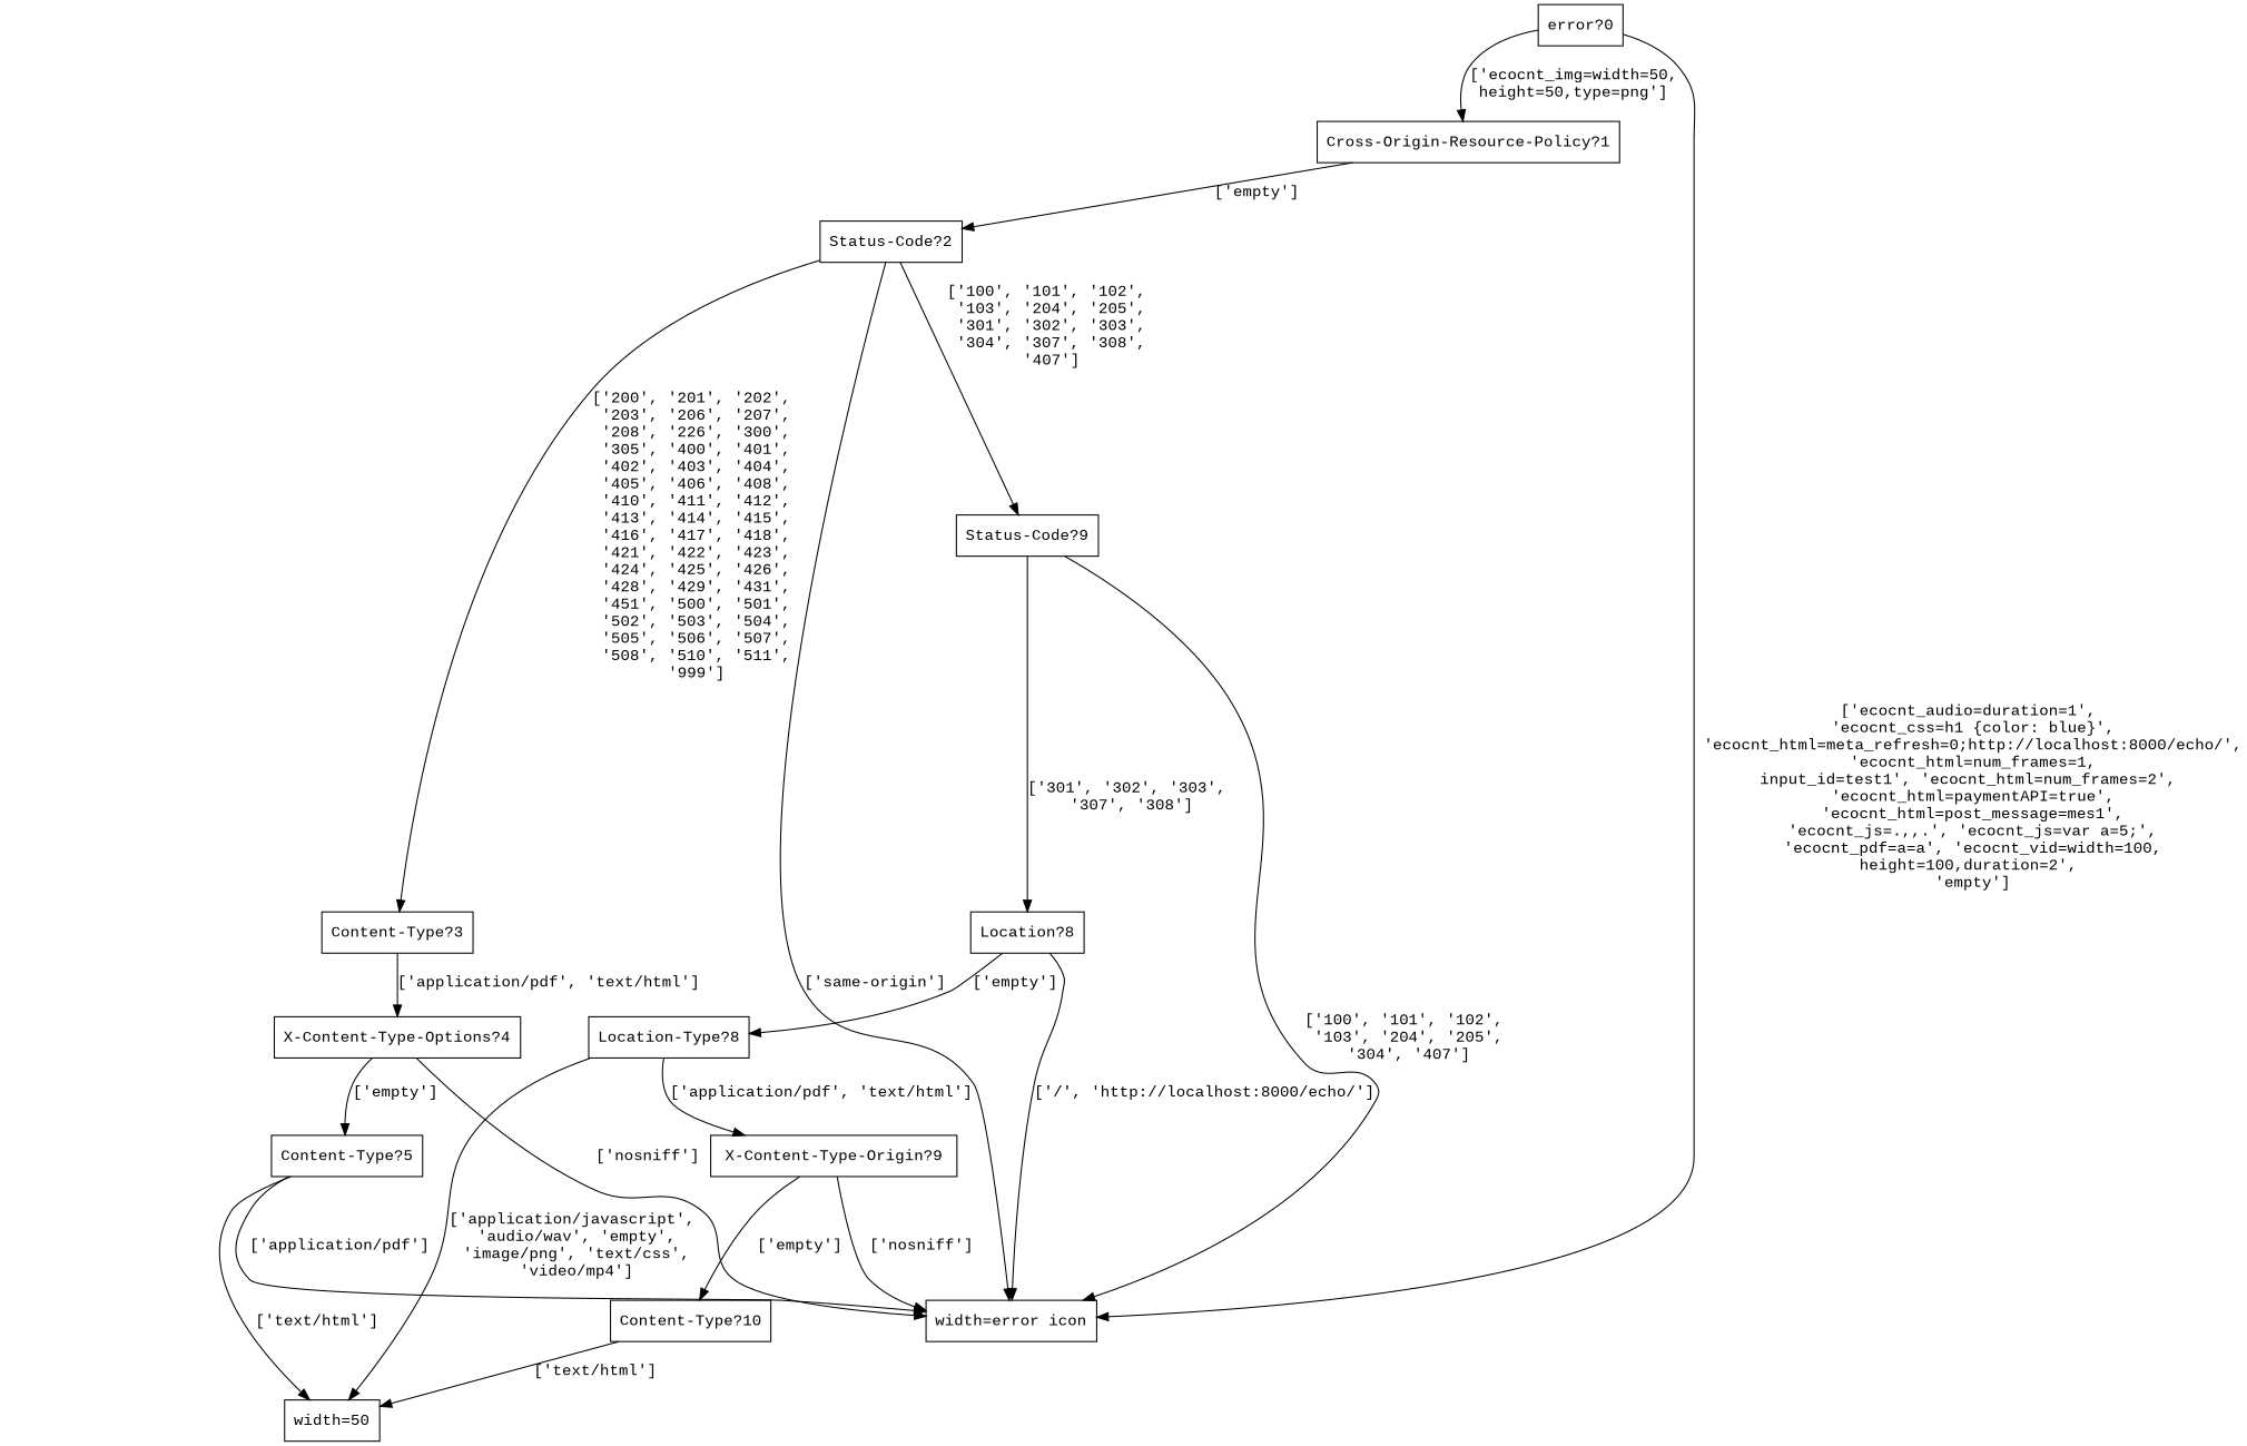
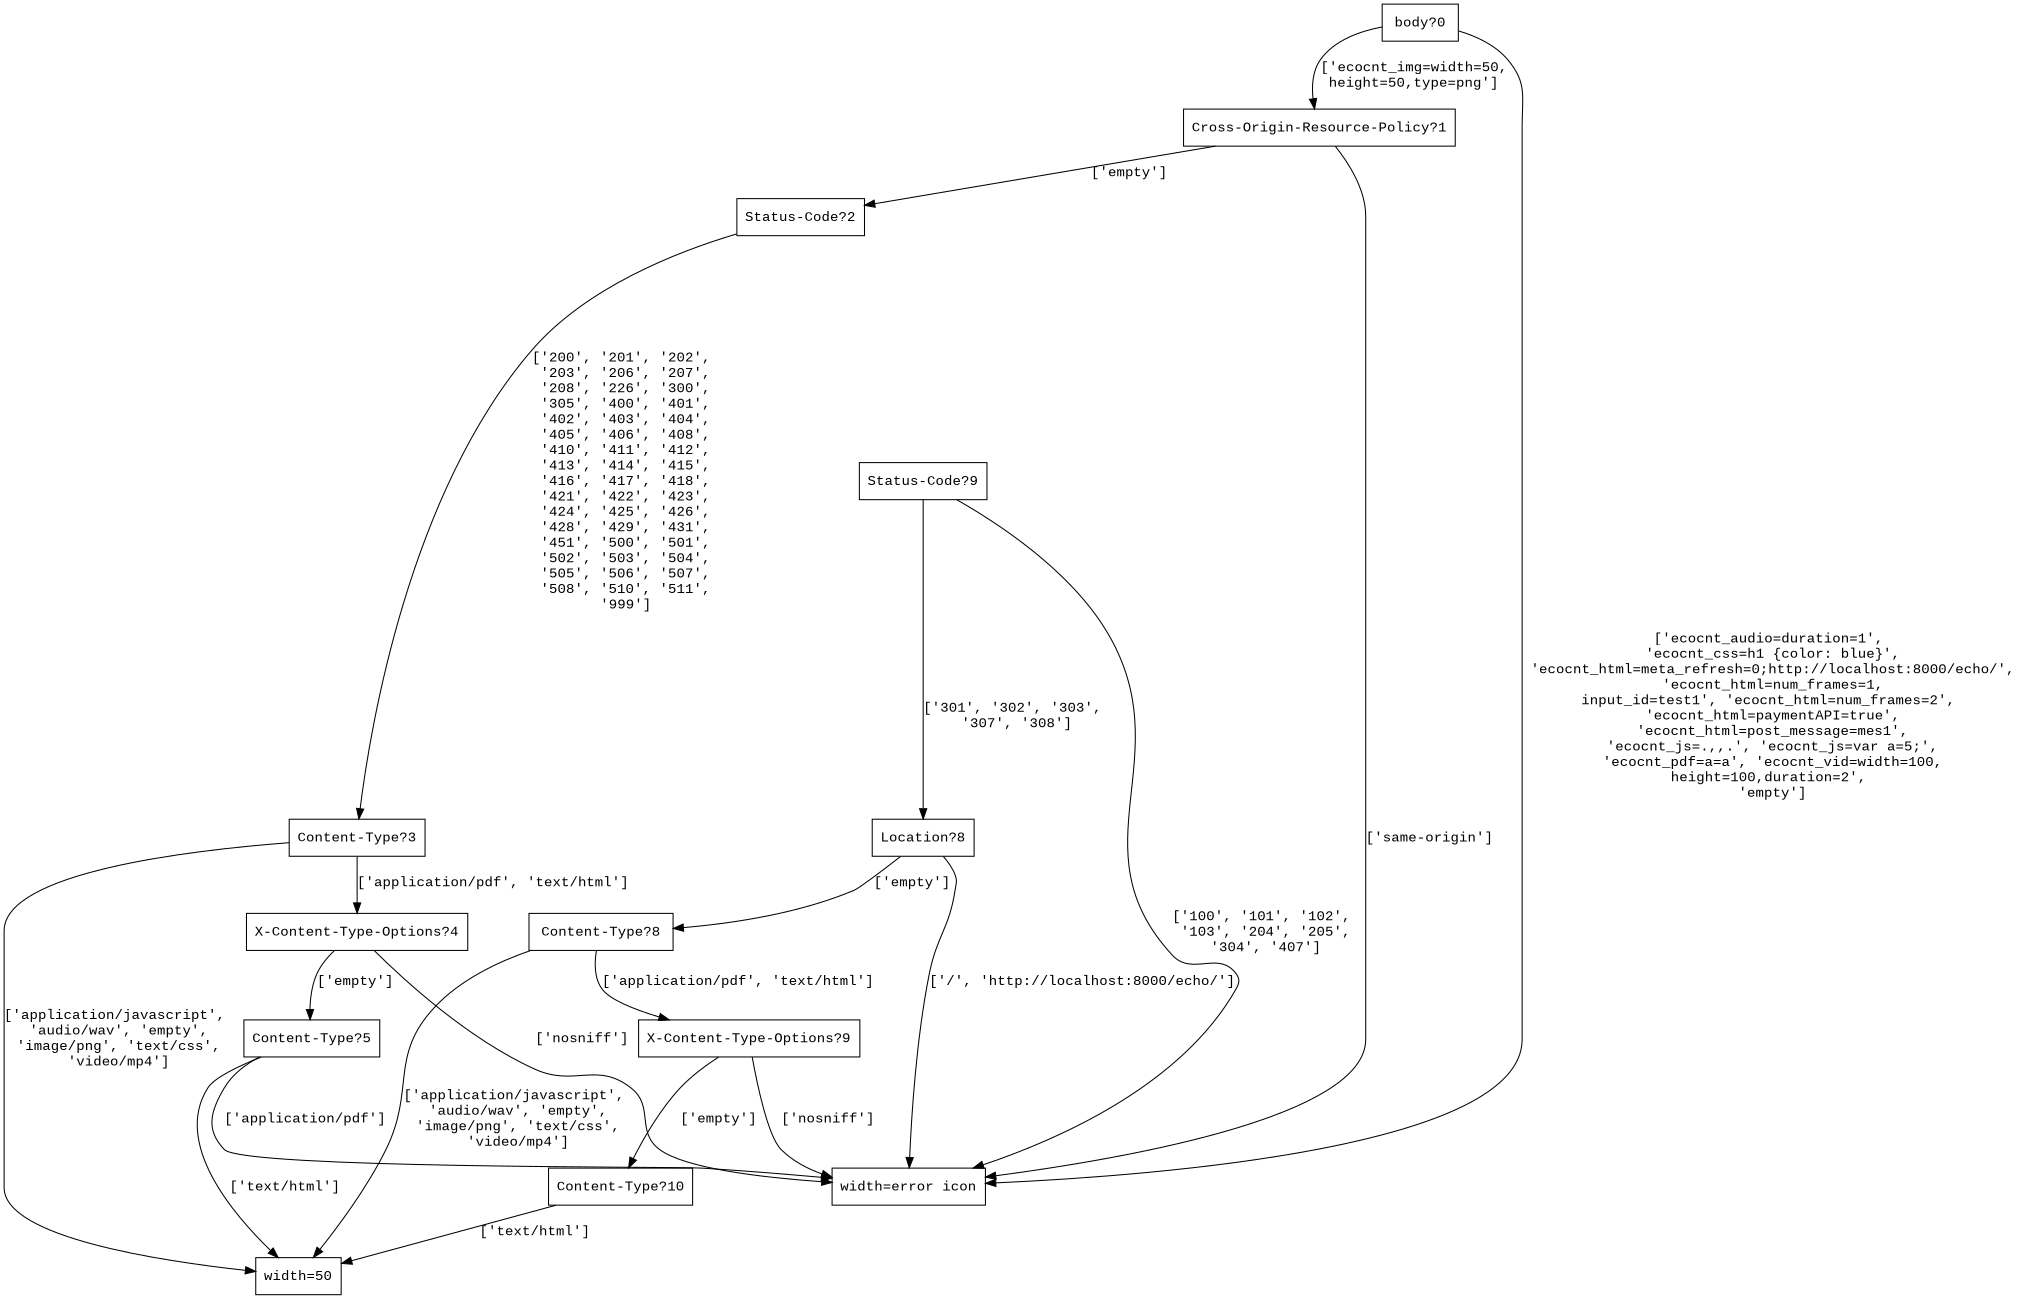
  digraph {
    fontname="Liberation Mono"
    node [fontname="Liberation Mono" shape=box]
    edge [fontname="Liberation Mono"]
-   "body?0" [label="error?0"]
+   "body?0"
    "Cross-Origin-Resource-Policy?1"
    "width=error icon"
    "Status-Code?2"
    "Content-Type?3"
    n6 [label="Status-Code?9"]
    "width=50"
    "X-Content-Type-Options?4"
    n9 [label="Location?8"]
    "Content-Type?5"
-   "Content-Type?8" [label="Location-Type?8"]
-   "X-Content-Type-Options?9" [label="X-Content-Type-Origin?9"]
+   "Content-Type?8"
+   "X-Content-Type-Options?9"
    "Content-Type?10"
    "body?0" -> "Cross-Origin-Resource-Policy?1" [label="['ecocnt_img=width=50,\nheight=50,type=png']"]
    "body?0" -> "width=error icon" [label="['ecocnt_audio=duration=1',\n 'ecocnt_css=h1 {color: blue}',\n 'ecocnt_html=meta_refresh=0;http://localhost:8000/echo/',\n 'ecocnt_html=num_frames=1,\ninput_id=test1', 'ecocnt_html=num_frames=2',\n 'ecocnt_html=paymentAPI=true',\n 'ecocnt_html=post_message=mes1',\n 'ecocnt_js=.,,.', 'ecocnt_js=var a=5;',\n 'ecocnt_pdf=a=a', 'ecocnt_vid=width=100,\nheight=100,duration=2',\n 'empty']"]
-   "Status-Code?2" -> "width=error icon" [label="['same-origin']"]
+   "Cross-Origin-Resource-Policy?1" -> "width=error icon" [label="['same-origin']"]
    "Cross-Origin-Resource-Policy?1" -> "Status-Code?2" [label="['empty']"]
    "Status-Code?2" -> "Content-Type?3" [label="['200', '201', '202',\n '203', '206', '207',\n '208', '226', '300',\n '305', '400', '401',\n '402', '403', '404',\n '405', '406', '408',\n '410', '411', '412',\n '413', '414', '415',\n '416', '417', '418',\n '421', '422', '423',\n '424', '425', '426',\n '428', '429', '431',\n '451', '500', '501',\n '502', '503', '504',\n '505', '506', '507',\n '508', '510', '511',\n '999']"]
-   "Status-Code?2" -> n6 [label="['100', '101', '102',\n '103', '204', '205',\n '301', '302', '303',\n '304', '307', '308',\n '407']"]
+   "Content-Type?3" -> "width=50" [label="['application/javascript',\n 'audio/wav', 'empty',\n 'image/png', 'text/css',\n 'video/mp4']"]
    "Content-Type?3" -> "X-Content-Type-Options?4" [label="['application/pdf', 'text/html']"]
    n6 -> "width=error icon" [label="['100', '101', '102',\n '103', '204', '205',\n '304', '407']"]
    n6 -> n9 [label="['301', '302', '303',\n '307', '308']"]
    "X-Content-Type-Options?4" -> "width=error icon" [label="['nosniff']"]
    "X-Content-Type-Options?4" -> "Content-Type?5" [label="['empty']"]
    n9 -> "width=error icon" [label="['/', 'http://localhost:8000/echo/']"]
    n9 -> "Content-Type?8" [label="['empty']"]
    "Content-Type?5" -> "width=error icon" [label="['application/pdf']"]
    "Content-Type?5" -> "width=50" [label="['text/html']"]
    "Content-Type?8" -> "width=50" [label="['application/javascript',\n 'audio/wav', 'empty',\n 'image/png', 'text/css',\n 'video/mp4']"]
    "Content-Type?8" -> "X-Content-Type-Options?9" [label="['application/pdf', 'text/html']"]
    "X-Content-Type-Options?9" -> "width=error icon" [label="['nosniff']"]
    "X-Content-Type-Options?9" -> "Content-Type?10" [label="['empty']"]
    "Content-Type?10" -> "width=50" [label="['text/html']"]
  }
